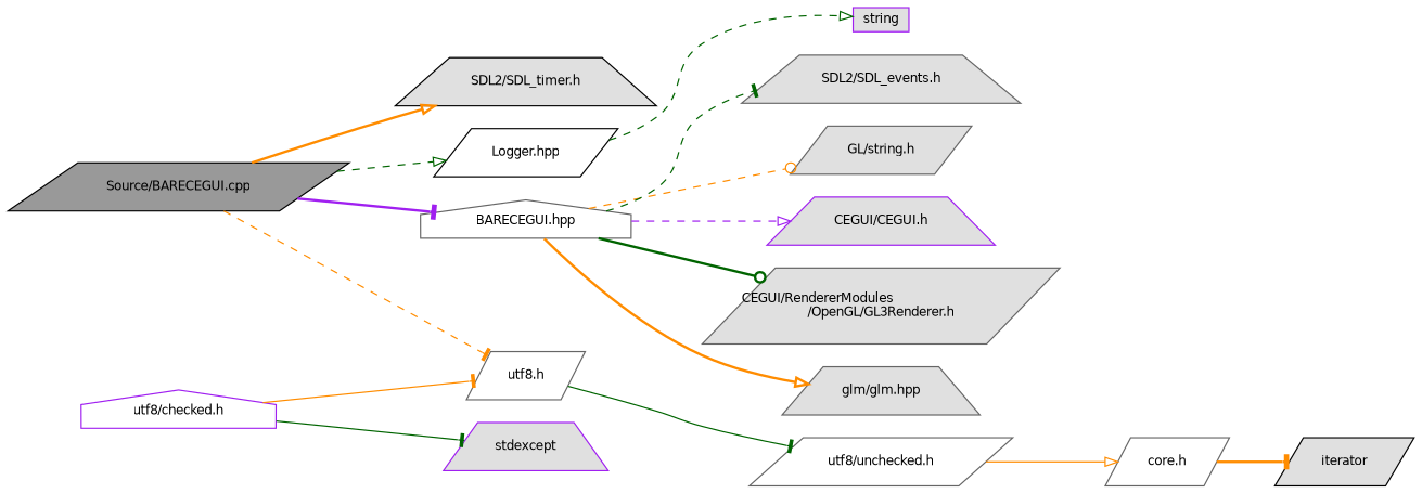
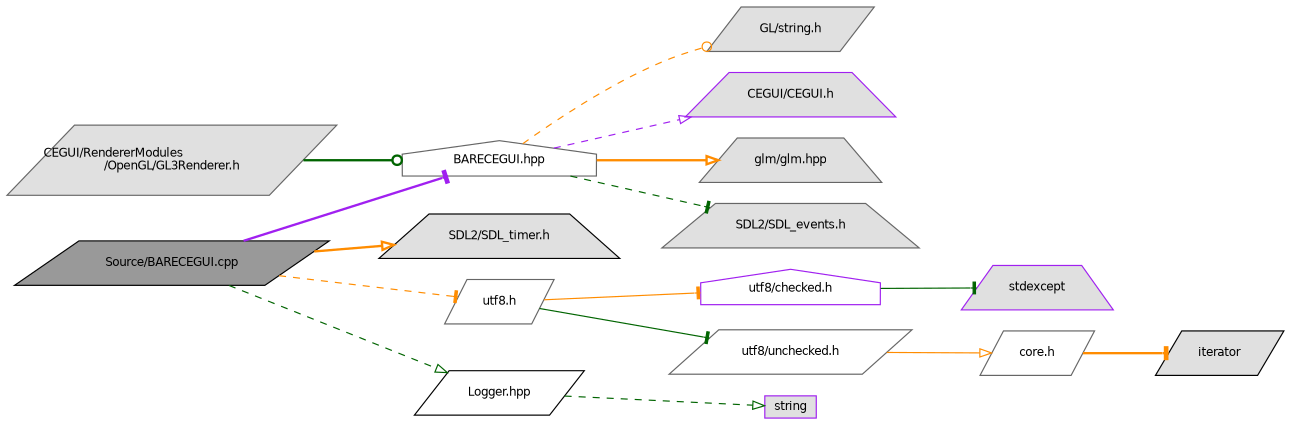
  digraph {
    rankdir=LR
    node [color=gray40 fillcolor="#E0E0E0" fontname=Helvetica fontsize=10 shape=parallelogram style=filled]
    edge [arrowhead=tee color=darkorange fontname=Helvetica fontsize=10 labelfontname=Helvetica labelfontsize=10 style=dashed]
    n1 [color=black fillcolor=grey60 fontcolor=black height=0.2 label="Source/BARECEGUI.cpp" width=0.4]
    n2 [fillcolor=white height=0.2 label="BARECEGUI.hpp" shape=house width=0.4]
    n3 [color=black height=0.2 label="SDL2/SDL_timer.h" shape=trapezium width=0.4]
    n4 [fillcolor=white height=0.2 label="utf8.h" width=0.4]
    n5 [color=black fillcolor=white height=0.2 label="Logger.hpp" width=0.4]
    n6 [height=0.2 label="GL/string.h" width=0.4]
    n7 [color=purple height=0.2 label="CEGUI/CEGUI.h" shape=trapezium width=0.4]
    n8 [height=0.2 label="CEGUI/RendererModules\l/OpenGL/GL3Renderer.h" width=0.4]
    n9 [height=0.2 label="glm/glm.hpp" shape=trapezium width=0.4]
    n10 [height=0.2 label="SDL2/SDL_events.h" shape=trapezium width=0.4]
    n11 [color=purple fillcolor=white height=0.2 label="utf8/checked.h" shape=house width=0.4]
    n12 [fillcolor=white height=0.2 label="utf8/unchecked.h" width=0.4]
    n13 [color=purple height=0.2 label=string shape=box width=0.4]
    n14 [color=purple height=0.2 label=stdexcept shape=trapezium width=0.4]
    n15 [fillcolor=white height=0.2 label="core.h" width=0.4]
    n16 [color=black height=0.2 label=iterator width=0.4]
    n1 -> n2 [color=purple style=bold]
    n1 -> n3 [arrowhead=onormal style=bold]
    n1 -> n4
    n1 -> n5 [arrowhead=onormal color=darkgreen]
    n2 -> n6 [arrowhead=odot]
    n2 -> n7 [arrowhead=onormal color=purple]
-   n2 -> n8 [arrowhead=odot color=darkgreen style=bold]
+   n8 -> n2 [arrowhead=odot color=darkgreen style=bold]
    n2 -> n9 [arrowhead=onormal style=bold]
    n2 -> n10 [color=darkgreen]
-   n11 -> n4 [style=solid]
+   n4 -> n11 [style=solid]
    n4 -> n12 [color=darkgreen style=solid]
    n5 -> n13 [arrowhead=onormal color=darkgreen]
    n11 -> n14 [color=darkgreen style=solid]
    n12 -> n15 [arrowhead=onormal style=solid]
    n15 -> n16 [style=bold]
  }
